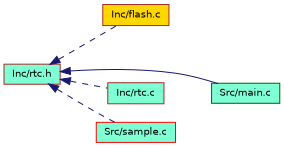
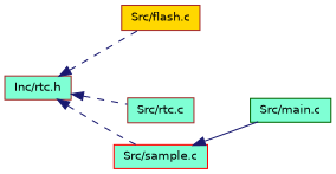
  digraph {
    rankdir=LR
    node [color=brown fillcolor=aquamarine fontname=Helvetica fontsize=10 shape=record style=filled]
    edge [color=midnightblue dir=back fontname=Helvetica fontsize=10 labelfontname=Helvetica labelfontsize=10 style=dashed]
    n1 [fontcolor=black height=0.2 label="Inc/rtc.h" width=0.4]
-   n2 [fillcolor=gold height=0.2 label="Inc/flash.c" width=0.4]
+   n2 [fillcolor=gold height=0.2 label="Src/flash.c" width=0.4]
    n3 [color=darkgreen height=0.2 label="Src/main.c" width=0.4]
-   n4 [height=0.2 label="Inc/rtc.c" width=0.4]
+   n4 [height=0.2 label="Src/rtc.c" width=0.4]
    n5 [color=red height=0.2 label="Src/sample.c" width=0.4]
    n1 -> n2
-   n1 -> n3 [style=solid]
+   n5 -> n3 [style=solid]
    n1 -> n4
    n1 -> n5
  }
